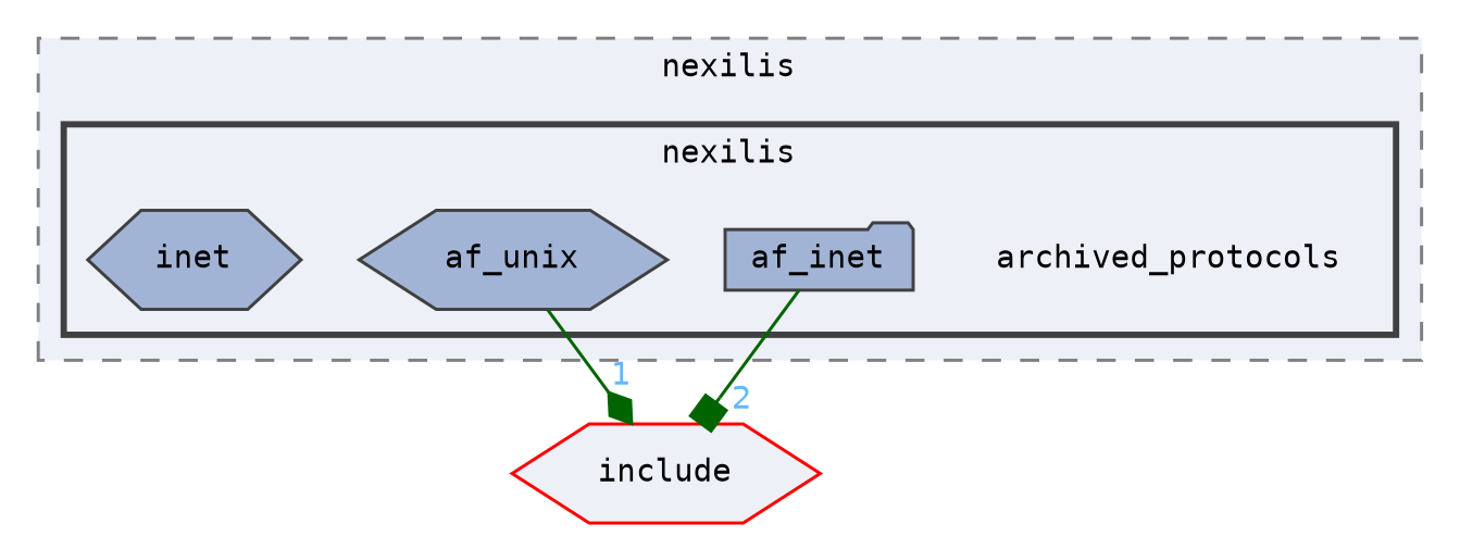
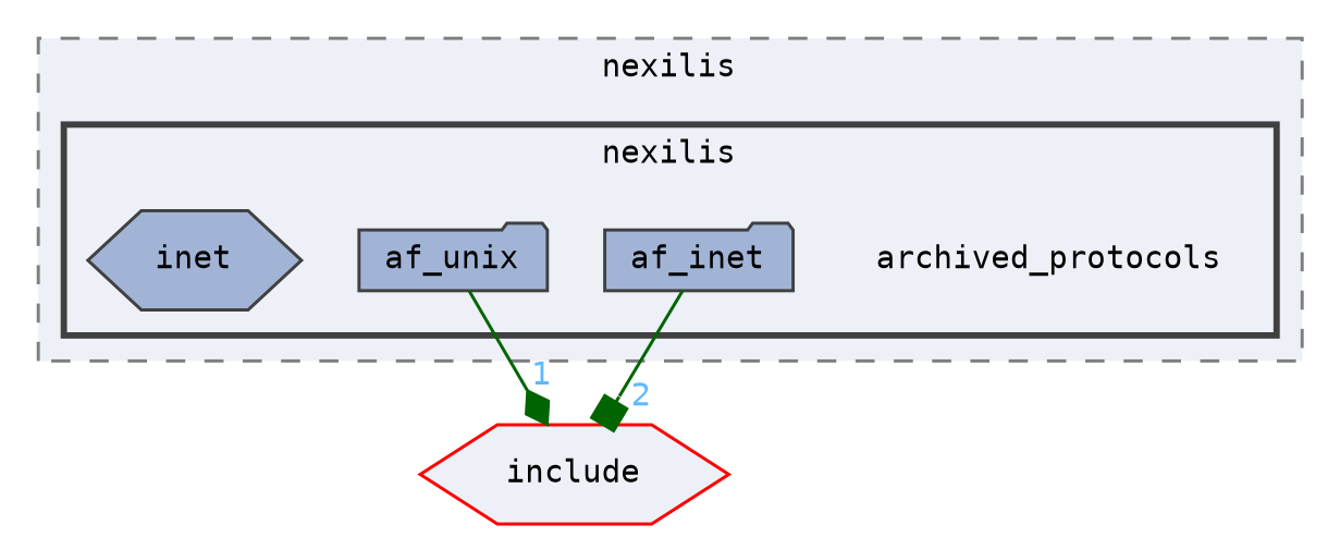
  digraph {
    compound=true
    fontname="DejaVu Sans Mono"
    node [fontname="DejaVu Sans Mono" fontsize=10 shape=folder color=grey25 fillcolor="#a2b4d6" style=filled]
    edge [color=darkgreen fontcolor=steelblue1 fontname="DejaVu Sans Mono" fontsize=10 labeldistance=1.5 labelfontname=Helvetica labelfontsize=10]
    n1 [height=0.2 label=archived_protocols shape=plaintext width=0.4 color="" fillcolor="" style=""]
    n2 [height=0.2 label=af_inet width=0.4]
-   n3 [height=0.2 label=af_unix shape=hexagon width=0.4]
+   n3 [height=0.2 label=af_unix width=0.4]
    n4 [height=0.2 label=inet shape=hexagon width=0.4]
    n5 [color=red fillcolor="#edf0f7" height=0.2 label=include shape=hexagon width=0.4]
    subgraph cluster_1 {
      bgcolor="#edf0f7"
      fontsize=10
      label=nexilis
      pencolor=grey50
      style="filled,dashed"
      subgraph cluster_2 {
        bgcolor="#edf0f7"
        fontsize=10
        label=nexilis
        pencolor=grey25
        style="filled,bold"
        n1
        n2
        n3
        n4
      }
    }
    n2 -> n5 [arrowhead=box headlabel=2]
    n3 -> n5 [arrowhead=diamond headlabel=1]
  }
